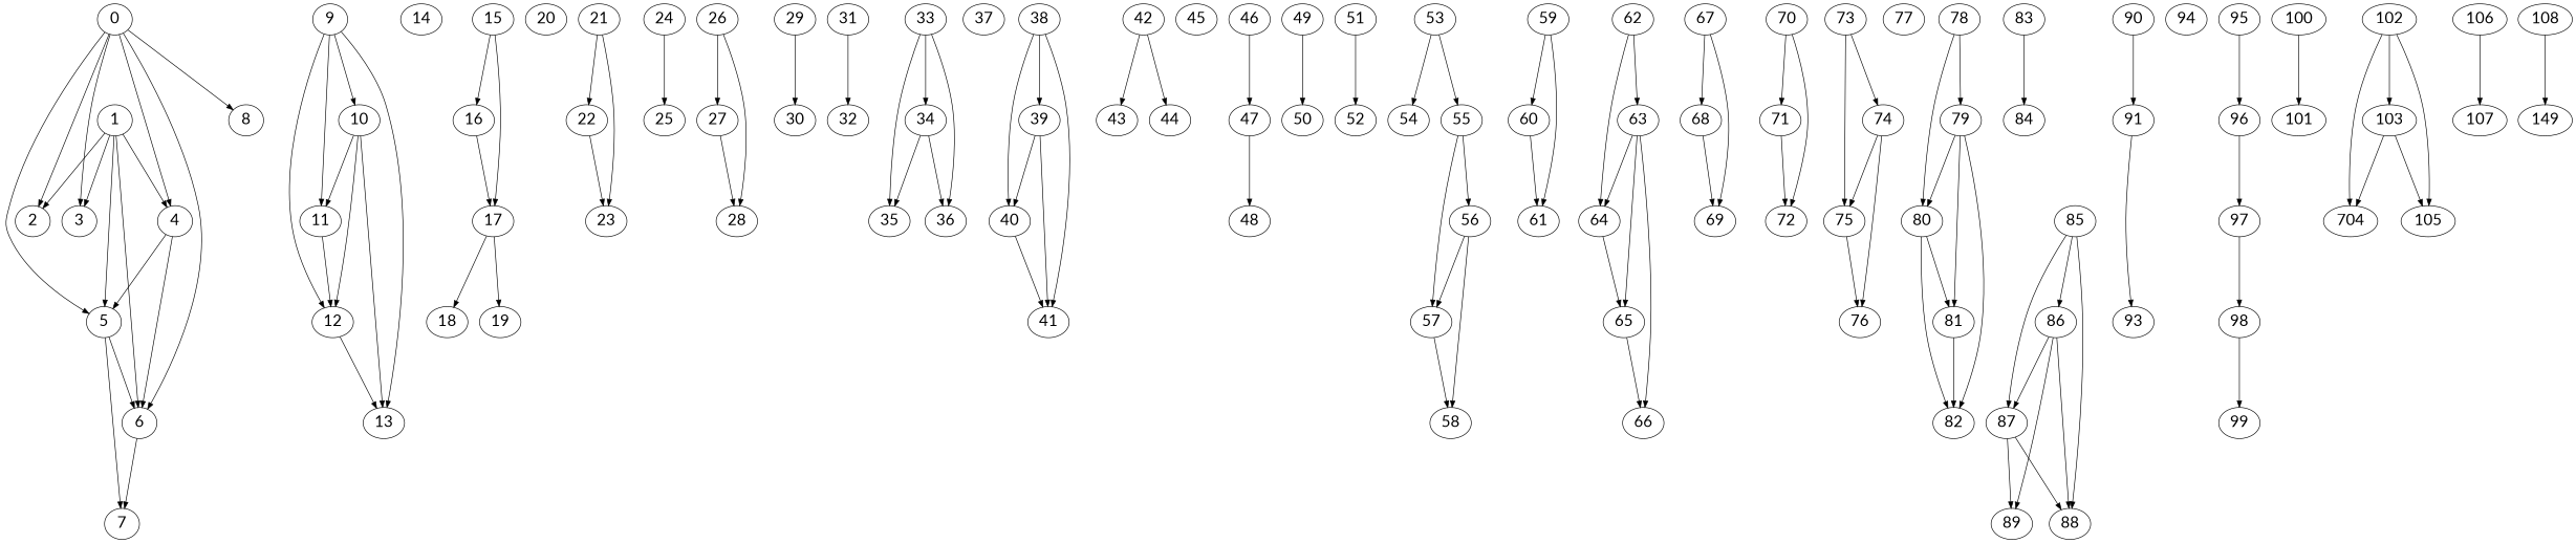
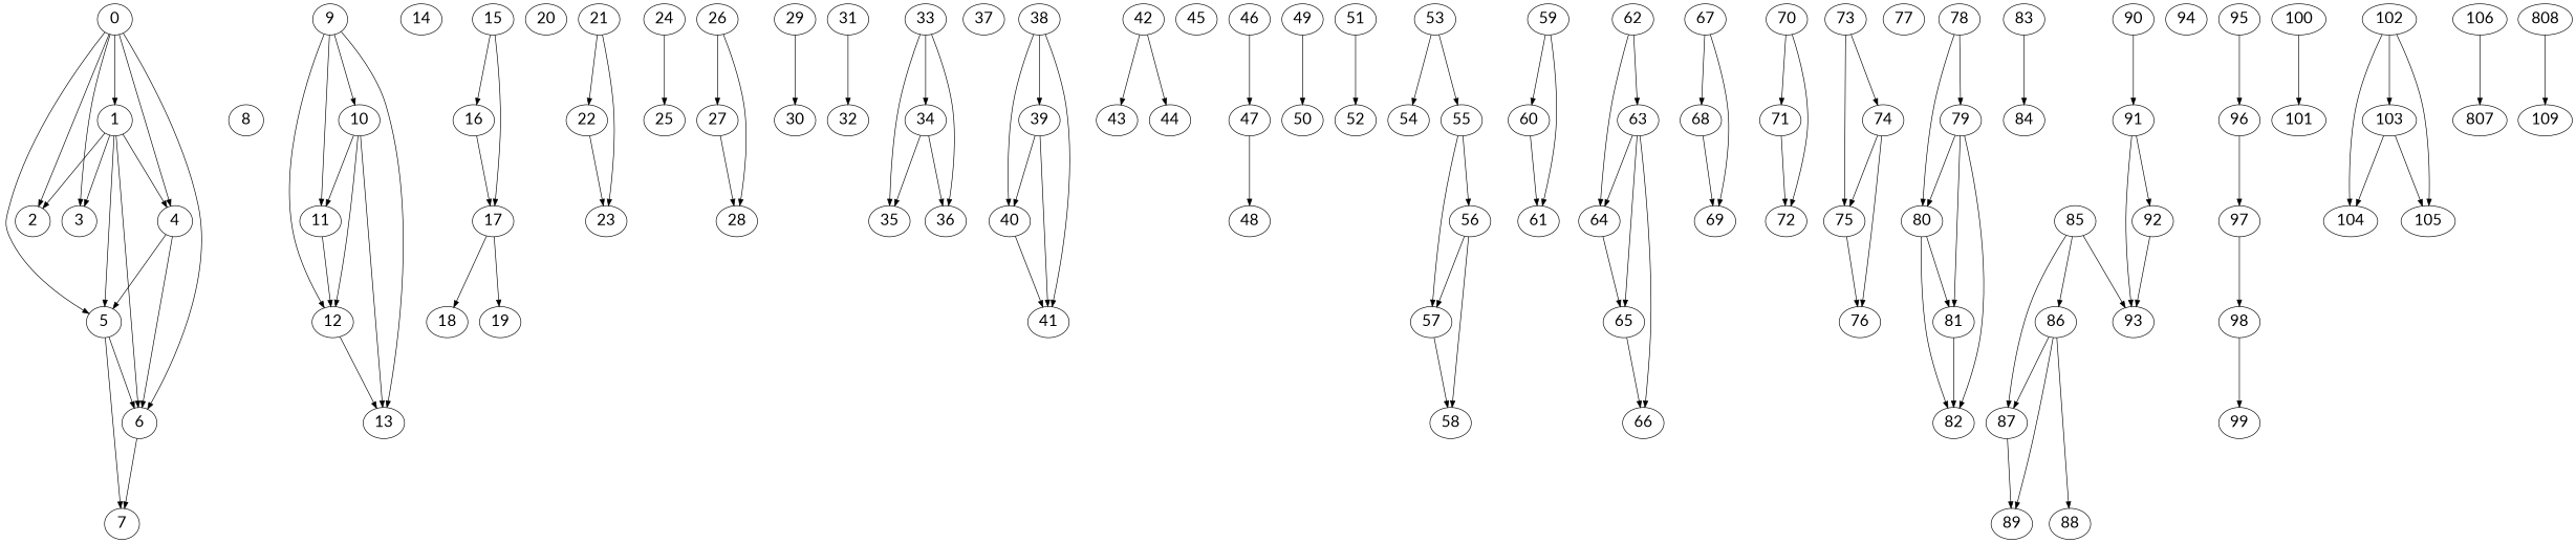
  digraph {
    fontname=Lato
    fontsize=24
    nodesep=.25
    ranksep=1.5
    node [fontname=Lato fontsize=24]
    edge [fontname=Lato fontsize=24]
    0
    1
    2
    3
    4
    5
    6
    7
    8
    9
    10
    11
    12
    13
    14
    15
    16
    17
    18
    19
    20
    21
    22
    23
    24
    25
    26
    27
    28
    29
    30
    31
    32
    33
    34
    35
    36
    37
    38
    39
    40
    41
    42
    43
    44
    45
    46
    47
    48
    49
    50
    51
    52
    53
    54
    55
    56
    57
    58
    59
    60
    61
    62
    63
    64
    65
    66
    67
    68
    69
    70
    71
    72
    73
    74
    75
    76
    77
    78
    79
    80
    81
    82
    83
    84
    85
    86
    87
    88
    89
    90
    91
+   92
    93
    94
    95
    96
    97
    98
    99
    100
    101
    102
    103
-   104 [label=704]
+   104
    105
    106
-   107
-   108
-   109 [label=149]
-   0 -> 8
+   107 [label=807]
+   108 [label=808]
+   109
+   0 -> 1
    0 -> 2
    0 -> 3
    0 -> 4
    0 -> 5
    0 -> 6
    1 -> 2
    1 -> 3
    1 -> 4
    1 -> 5
    1 -> 6
    4 -> 5
    4 -> 6
    5 -> 6
    5 -> 7
    6 -> 7
    9 -> 10
    9 -> 11
    9 -> 12
    9 -> 13
    10 -> 11
    10 -> 12
    10 -> 13
    11 -> 12
    12 -> 13
    15 -> 16
    15 -> 17
    16 -> 17
    17 -> 18
    17 -> 19
    21 -> 22
    21 -> 23
    22 -> 23
    24 -> 25
    26 -> 27
    26 -> 28
    27 -> 28
    29 -> 30
    31 -> 32
    33 -> 34
    33 -> 35
    33 -> 36
    34 -> 35
    34 -> 36
    38 -> 39
    38 -> 40
    38 -> 41
    39 -> 40
    39 -> 41
    40 -> 41
    42 -> 43
    42 -> 44
    46 -> 47
    47 -> 48
    49 -> 50
    51 -> 52
    53 -> 54
    53 -> 55
    55 -> 56
    55 -> 57
    56 -> 57
    56 -> 58
    57 -> 58
    59 -> 60
    59 -> 61
    60 -> 61
    62 -> 63
    62 -> 64
    63 -> 64
    63 -> 65
    63 -> 66
    64 -> 65
    65 -> 66
    67 -> 68
    67 -> 69
    68 -> 69
    70 -> 71
    70 -> 72
    71 -> 72
    73 -> 74
    73 -> 75
    74 -> 75
    74 -> 76
    75 -> 76
    78 -> 79
    78 -> 80
    79 -> 80
    79 -> 81
    79 -> 82
    80 -> 81
    80 -> 82
    81 -> 82
    83 -> 84
    85 -> 86
    85 -> 87
-   85 -> 88
+   85 -> 93
    86 -> 87
    86 -> 88
    86 -> 89
-   87 -> 88
    87 -> 89
    90 -> 91
+   91 -> 92
    91 -> 93
+   92 -> 93
    95 -> 96
    96 -> 97
    97 -> 98
    98 -> 99
    100 -> 101
    102 -> 103
    102 -> 104
    102 -> 105
    103 -> 104
    103 -> 105
    106 -> 107
    108 -> 109
  }
